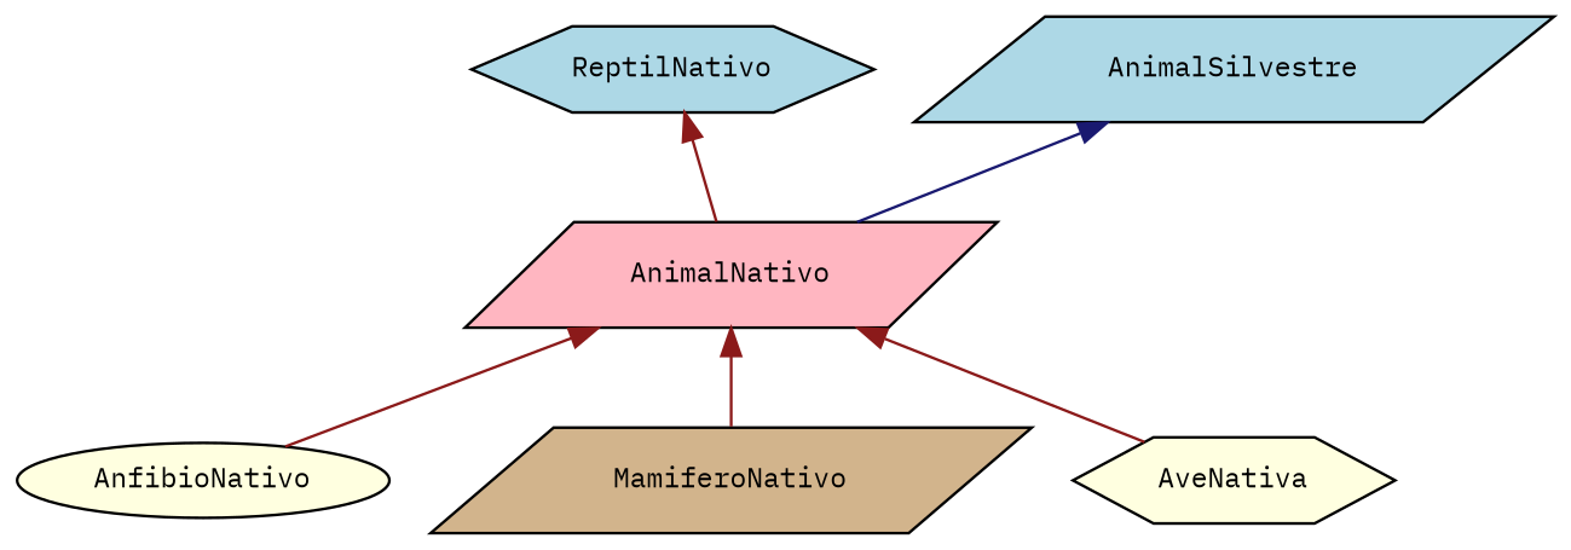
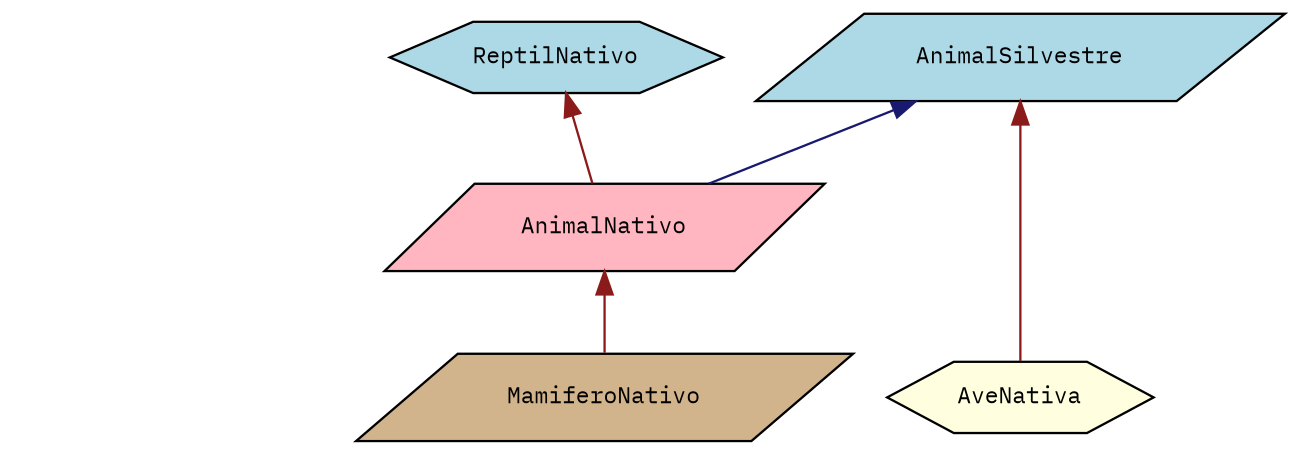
  digraph {
    fontname="IBM Plex Mono"
    node [color=black fillcolor=lightyellow fontname="IBM Plex Mono" fontsize=10 shape=parallelogram style=filled]
    edge [color=firebrick4 dir=back fontname="IBM Plex Mono" fontsize=10 labelfontname=Helvetica labelfontsize=10 style=solid]
    n1 [fillcolor=lightpink fontcolor=black height=0.2 label=AnimalNativo width=0.4]
-   n2 [height=0.2 label=AnfibioNativo shape=ellipse width=0.4]
    n3 [height=0.2 label=AveNativa shape=hexagon width=0.4]
    n4 [fillcolor=tan height=0.2 label=MamiferoNativo width=0.4]
    n5 [fillcolor=lightblue height=0.2 label=ReptilNativo shape=hexagon width=0.4]
    n6 [fillcolor=lightblue height=0.2 label=AnimalSilvestre width=0.4]
-   n1 -> n2
-   n1 -> n3
+   n6 -> n3
    n1 -> n4
    n5 -> n1
    n6 -> n1 [color=midnightblue]
  }
